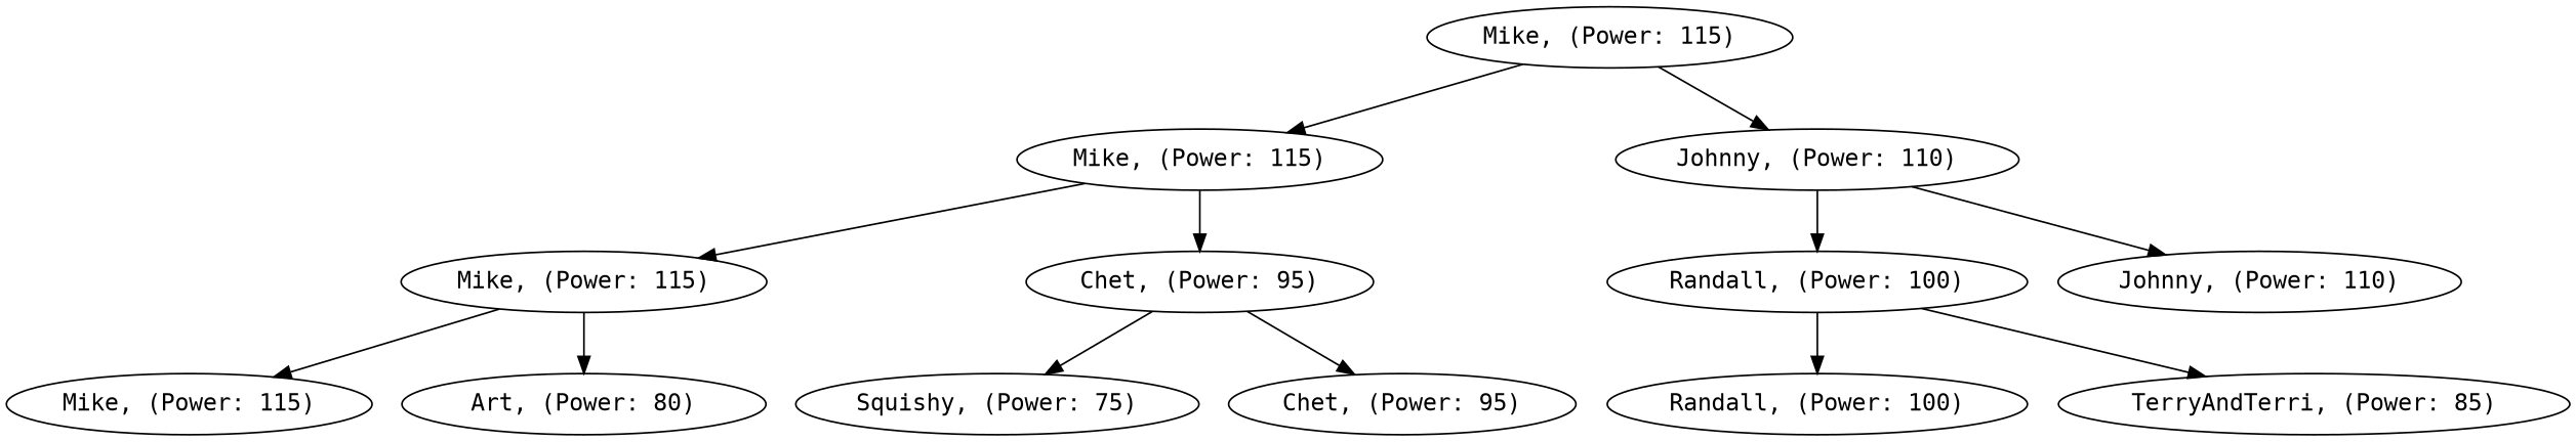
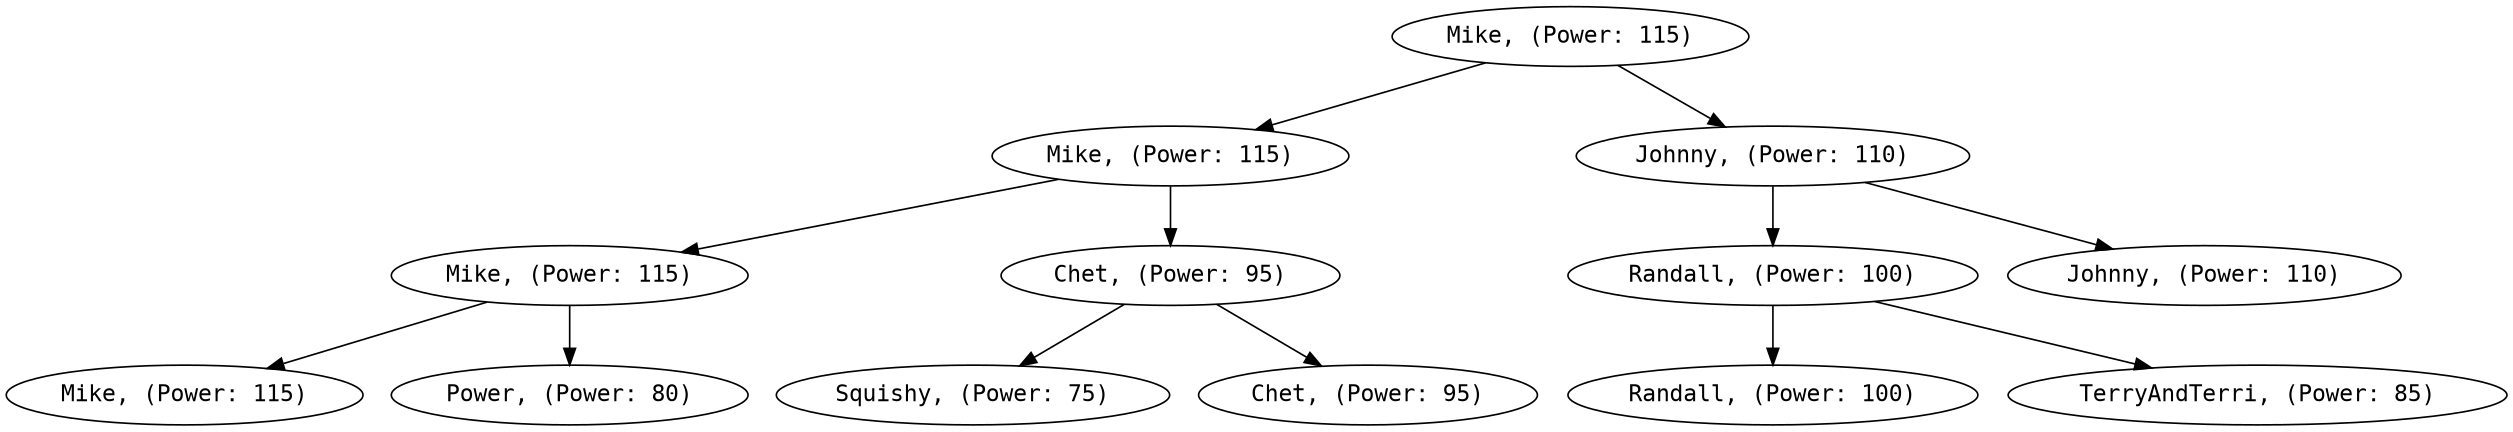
  digraph {
    fontname="DejaVu Sans Mono"
    node [fontname="DejaVu Sans Mono"]
    edge [fontname="DejaVu Sans Mono"]
    n1 [label="Mike, (Power: 115)"]
    n2 [label="Mike, (Power: 115)"]
    n3 [label="Johnny, (Power: 110)"]
    n4 [label="Mike, (Power: 115)"]
    n5 [label="Chet, (Power: 95)"]
    n6 [label="Mike, (Power: 115)"]
-   n7 [label="Art, (Power: 80)"]
+   n7 [label="Power, (Power: 80)"]
    n8 [label="Squishy, (Power: 75)"]
    n9 [label="Chet, (Power: 95)"]
    n10 [label="Randall, (Power: 100)"]
    n11 [label="Johnny, (Power: 110)"]
    n12 [label="Randall, (Power: 100)"]
    n13 [label="TerryAndTerri, (Power: 85)"]
    n1 -> n2
    n1 -> n3
    n2 -> n4
    n2 -> n5
    n3 -> n10
    n3 -> n11
    n4 -> n6
    n4 -> n7
    n5 -> n8
    n5 -> n9
    n10 -> n12
    n10 -> n13
  }
